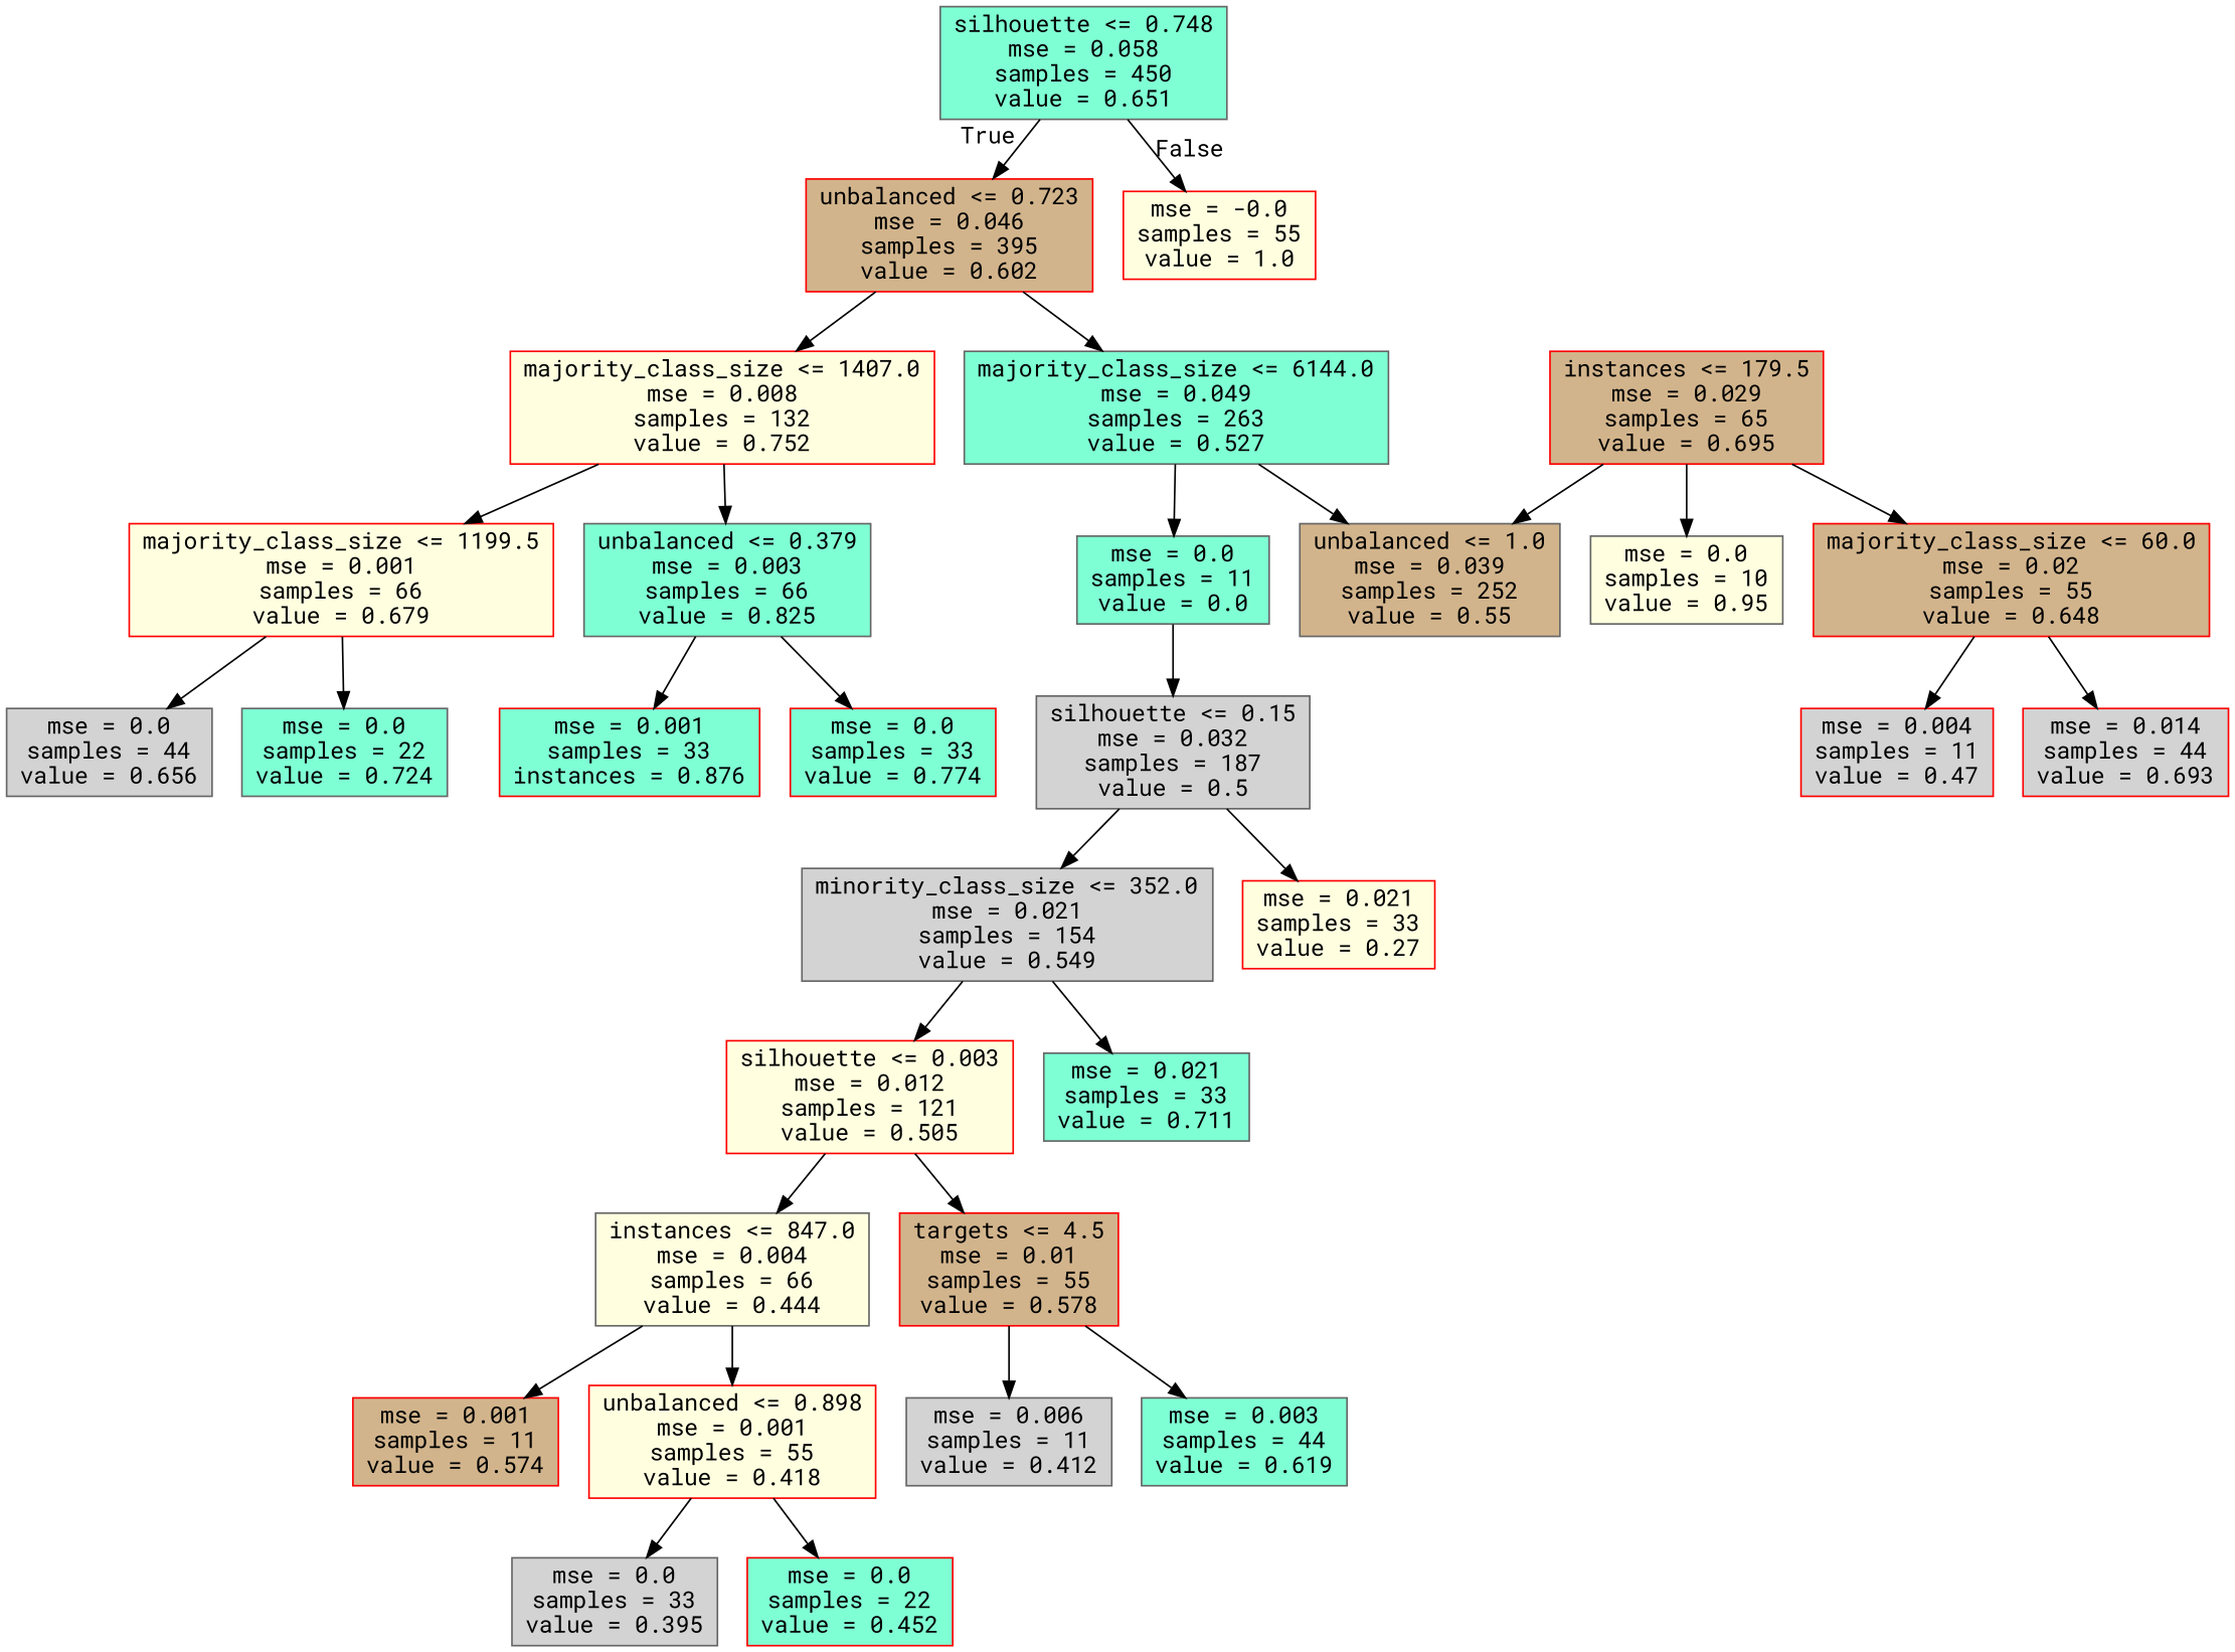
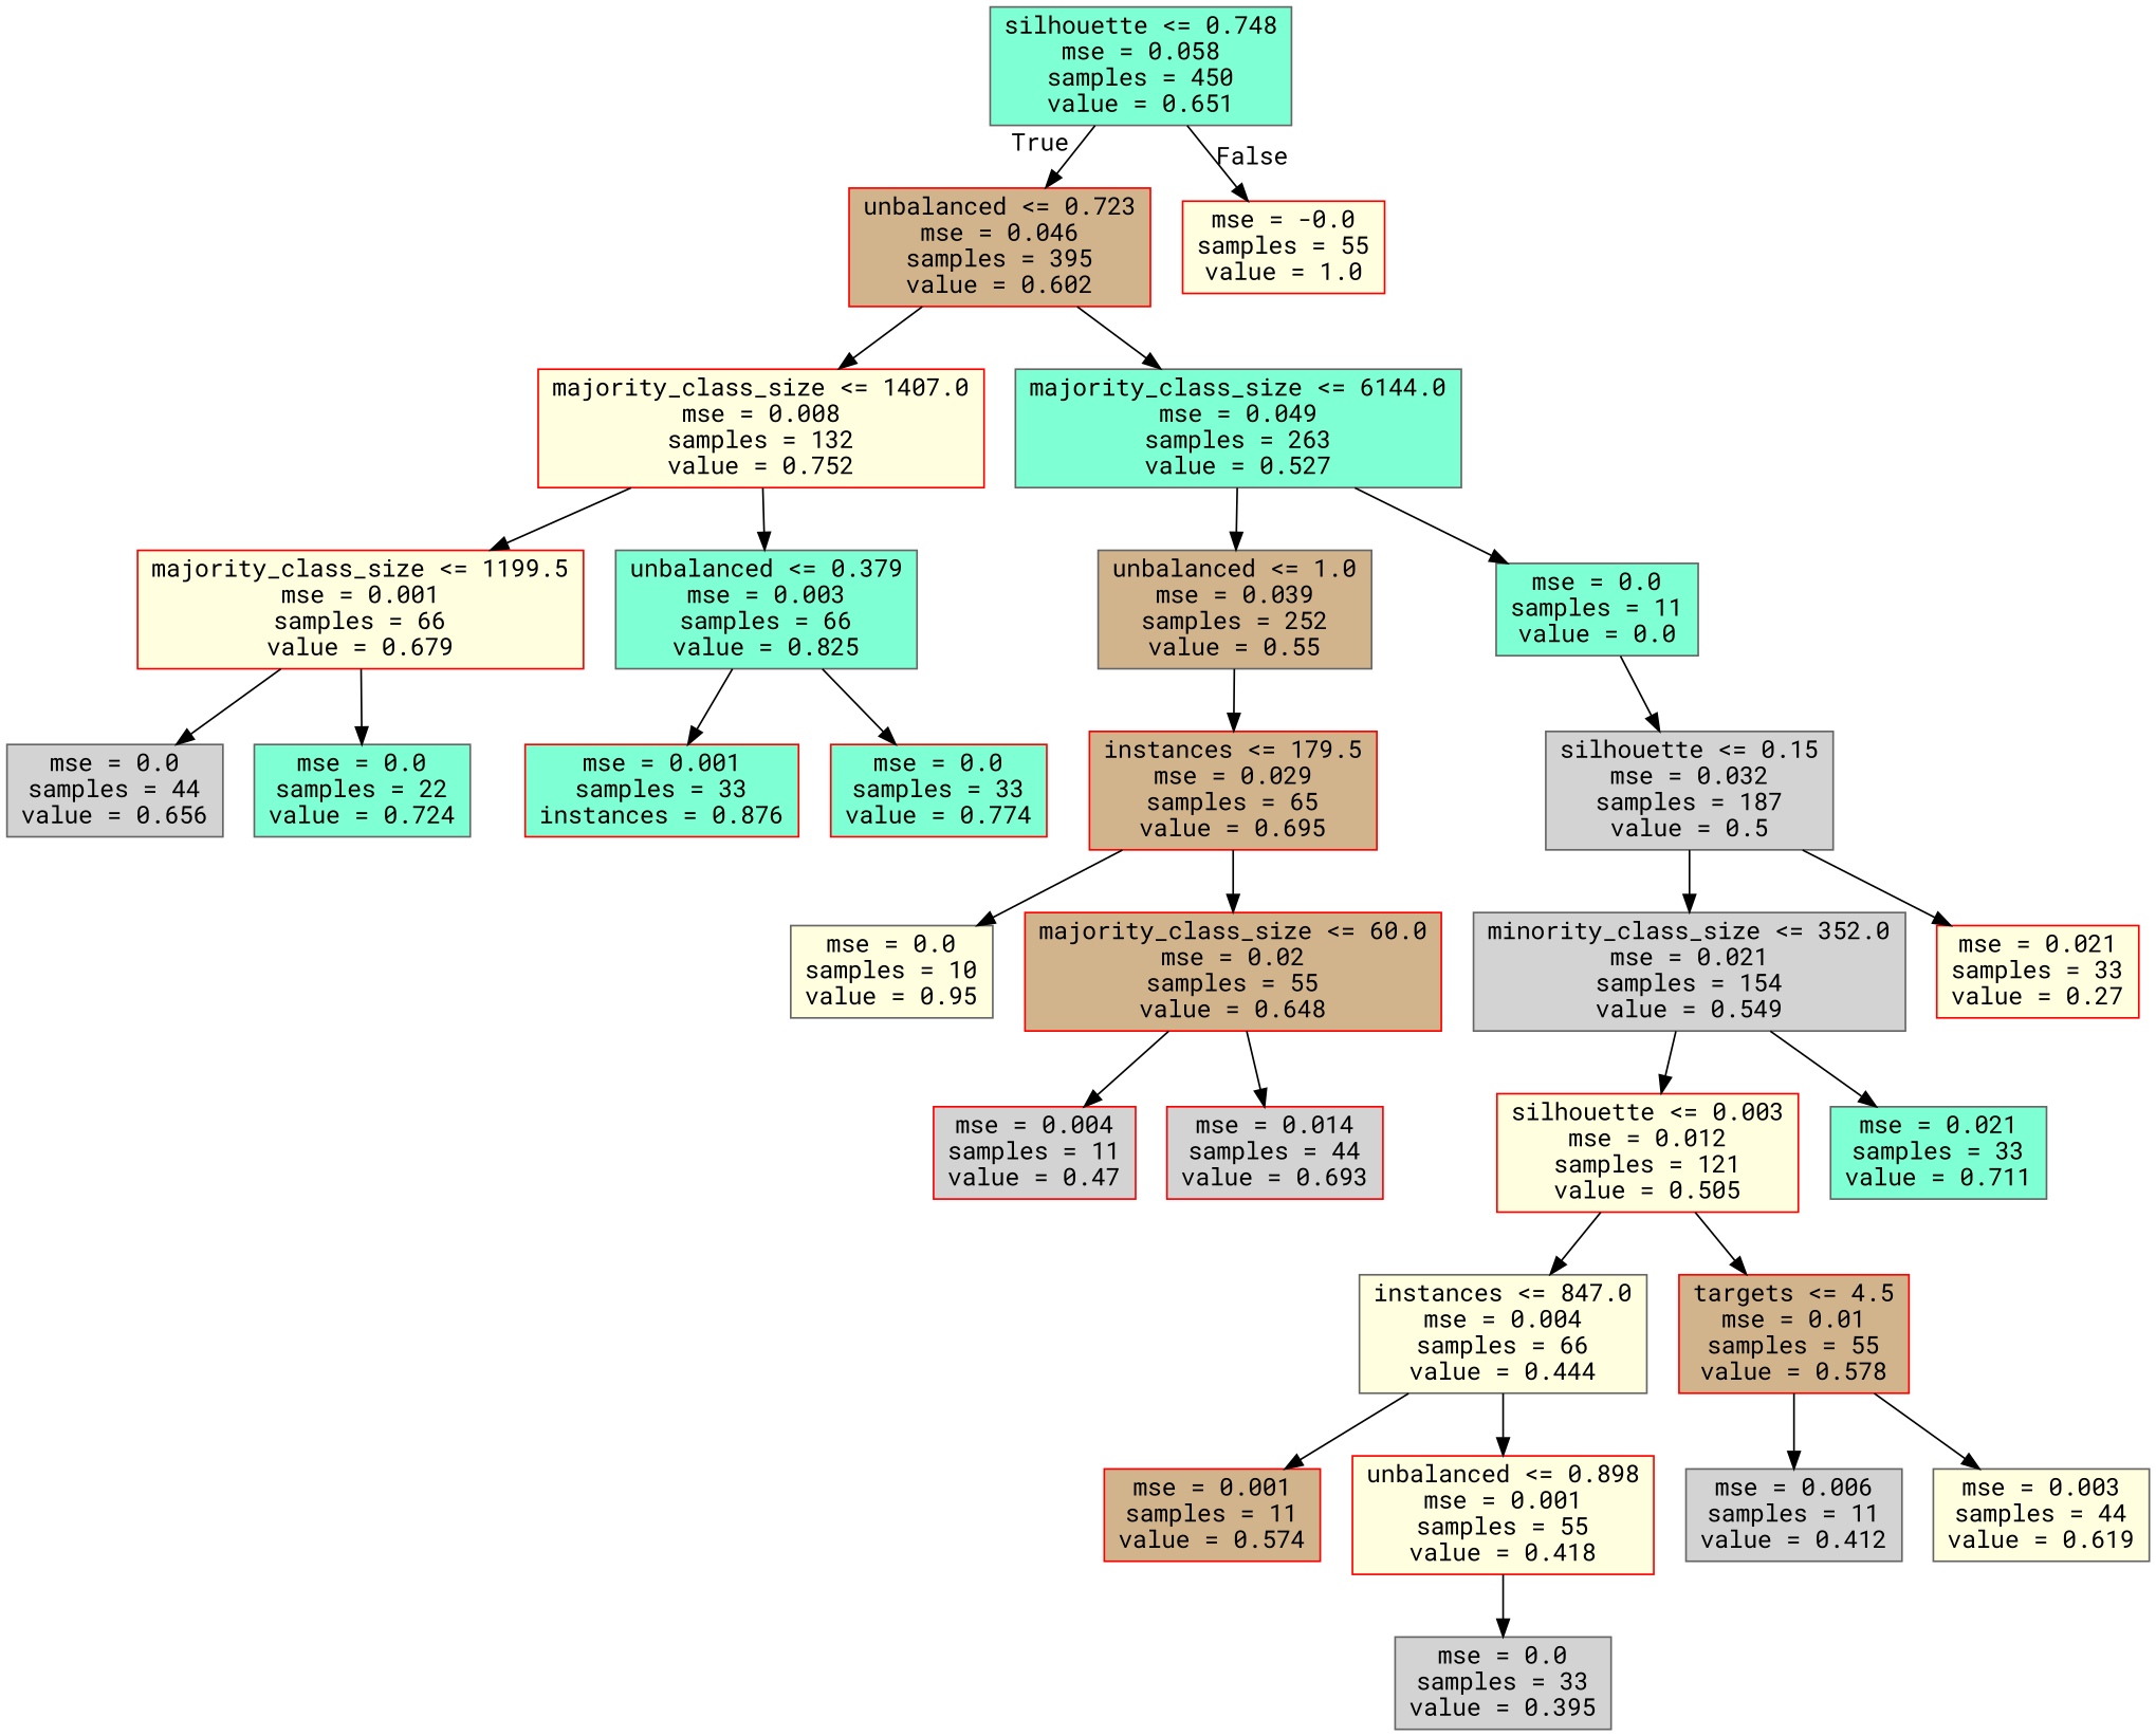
  digraph {
    fontname="Roboto Mono"
    node [color=red fillcolor=aquamarine fontname="Roboto Mono" shape=box style=filled]
    edge [fontname="Roboto Mono"]
    n1 [color=gray40 label="silhouette <= 0.748\nmse = 0.058\nsamples = 450\nvalue = 0.651"]
    n2 [fillcolor=tan label="unbalanced <= 0.723\nmse = 0.046\nsamples = 395\nvalue = 0.602"]
    n3 [fillcolor=lightyellow label="mse = -0.0\nsamples = 55\nvalue = 1.0"]
    n4 [fillcolor=lightyellow label="majority_class_size <= 1407.0\nmse = 0.008\nsamples = 132\nvalue = 0.752"]
    n5 [color=gray40 label="majority_class_size <= 6144.0\nmse = 0.049\nsamples = 263\nvalue = 0.527"]
    n6 [fillcolor=lightyellow label="majority_class_size <= 1199.5\nmse = 0.001\nsamples = 66\nvalue = 0.679"]
    n7 [color=gray40 label="unbalanced <= 0.379\nmse = 0.003\nsamples = 66\nvalue = 0.825"]
    n8 [color=gray40 fillcolor=tan label="unbalanced <= 1.0\nmse = 0.039\nsamples = 252\nvalue = 0.55"]
    n9 [color=gray40 label="mse = 0.0\nsamples = 11\nvalue = 0.0"]
    n10 [color=gray40 fillcolor=lightgrey label="mse = 0.0\nsamples = 44\nvalue = 0.656"]
    n11 [color=gray40 label="mse = 0.0\nsamples = 22\nvalue = 0.724"]
    n12 [label="mse = 0.001\nsamples = 33\ninstances = 0.876"]
    n13 [label="mse = 0.0\nsamples = 33\nvalue = 0.774"]
    n14 [fillcolor=tan label="instances <= 179.5\nmse = 0.029\nsamples = 65\nvalue = 0.695"]
    n15 [color=gray40 fillcolor=lightgrey label="silhouette <= 0.15\nmse = 0.032\nsamples = 187\nvalue = 0.5"]
    n16 [color=gray40 fillcolor=lightgrey label="minority_class_size <= 352.0\nmse = 0.021\nsamples = 154\nvalue = 0.549"]
    n17 [fillcolor=lightyellow label="mse = 0.021\nsamples = 33\nvalue = 0.27"]
    n18 [color=gray40 fillcolor=lightyellow label="mse = 0.0\nsamples = 10\nvalue = 0.95"]
    n19 [fillcolor=tan label="majority_class_size <= 60.0\nmse = 0.02\nsamples = 55\nvalue = 0.648"]
    n20 [fillcolor=lightyellow label="silhouette <= 0.003\nmse = 0.012\nsamples = 121\nvalue = 0.505"]
    n21 [color=gray40 label="mse = 0.021\nsamples = 33\nvalue = 0.711"]
    n22 [color=gray40 fillcolor=lightyellow label="instances <= 847.0\nmse = 0.004\nsamples = 66\nvalue = 0.444"]
    n23 [fillcolor=tan label="targets <= 4.5\nmse = 0.01\nsamples = 55\nvalue = 0.578"]
    n24 [fillcolor=tan label="mse = 0.001\nsamples = 11\nvalue = 0.574"]
    n25 [fillcolor=lightyellow label="unbalanced <= 0.898\nmse = 0.001\nsamples = 55\nvalue = 0.418"]
    n26 [color=gray40 fillcolor=lightgrey label="mse = 0.006\nsamples = 11\nvalue = 0.412"]
-   n27 [color=gray40 label="mse = 0.003\nsamples = 44\nvalue = 0.619"]
+   n27 [color=gray40 fillcolor=lightyellow label="mse = 0.003\nsamples = 44\nvalue = 0.619"]
    n28 [color=gray40 fillcolor=lightgrey label="mse = 0.0\nsamples = 33\nvalue = 0.395"]
-   n29 [label="mse = 0.0\nsamples = 22\nvalue = 0.452"]
    n30 [fillcolor=lightgrey label="mse = 0.004\nsamples = 11\nvalue = 0.47"]
    n31 [fillcolor=lightgrey label="mse = 0.014\nsamples = 44\nvalue = 0.693"]
    n1 -> n2 [headlabel=True labelangle=45 labeldistance=2.5]
    n1 -> n3 [headlabel=False labelangle=-45 labeldistance=2.5]
    n2 -> n4
    n2 -> n5
    n4 -> n6
    n4 -> n7
    n5 -> n8
    n5 -> n9
    n6 -> n10
    n6 -> n11
    n7 -> n12
    n7 -> n13
-   n14 -> n8
+   n8 -> n14
    n9 -> n15
    n14 -> n18
    n14 -> n19
    n15 -> n16
    n15 -> n17
    n16 -> n20
    n16 -> n21
    n19 -> n30
    n19 -> n31
    n20 -> n22
    n20 -> n23
    n22 -> n24
    n22 -> n25
    n23 -> n26
    n23 -> n27
    n25 -> n28
-   n25 -> n29
  }
